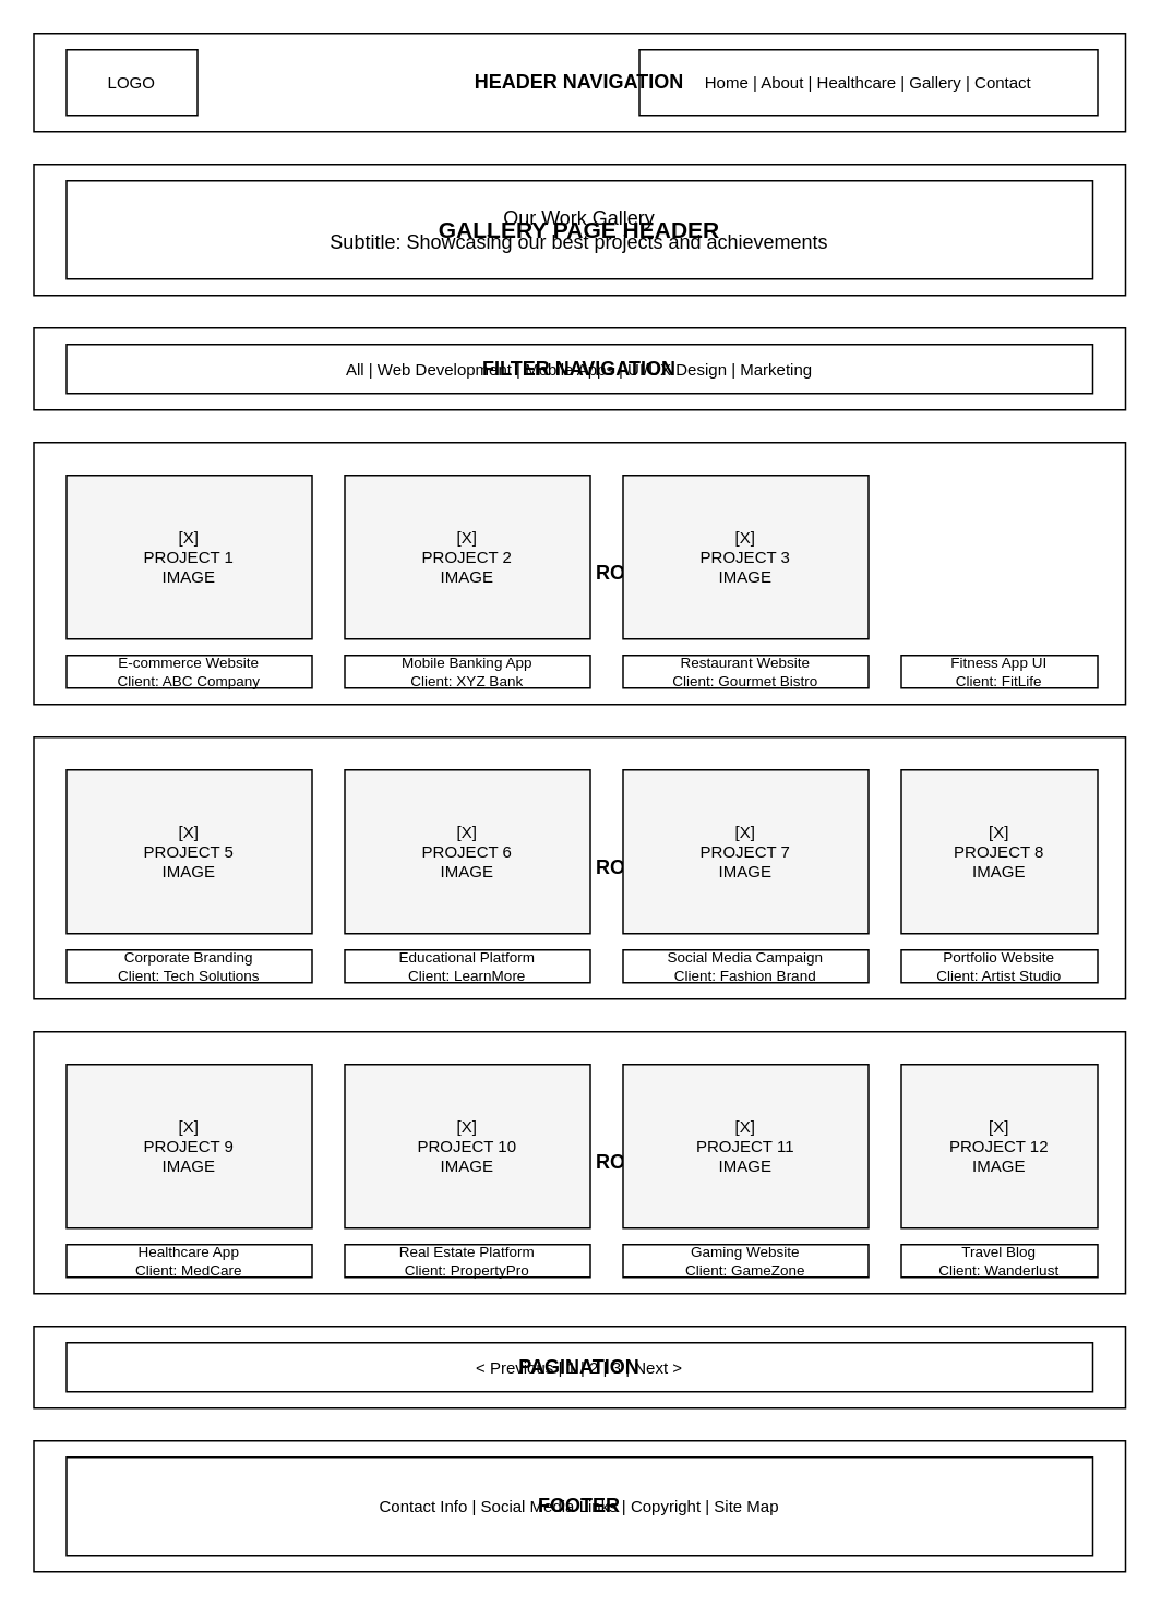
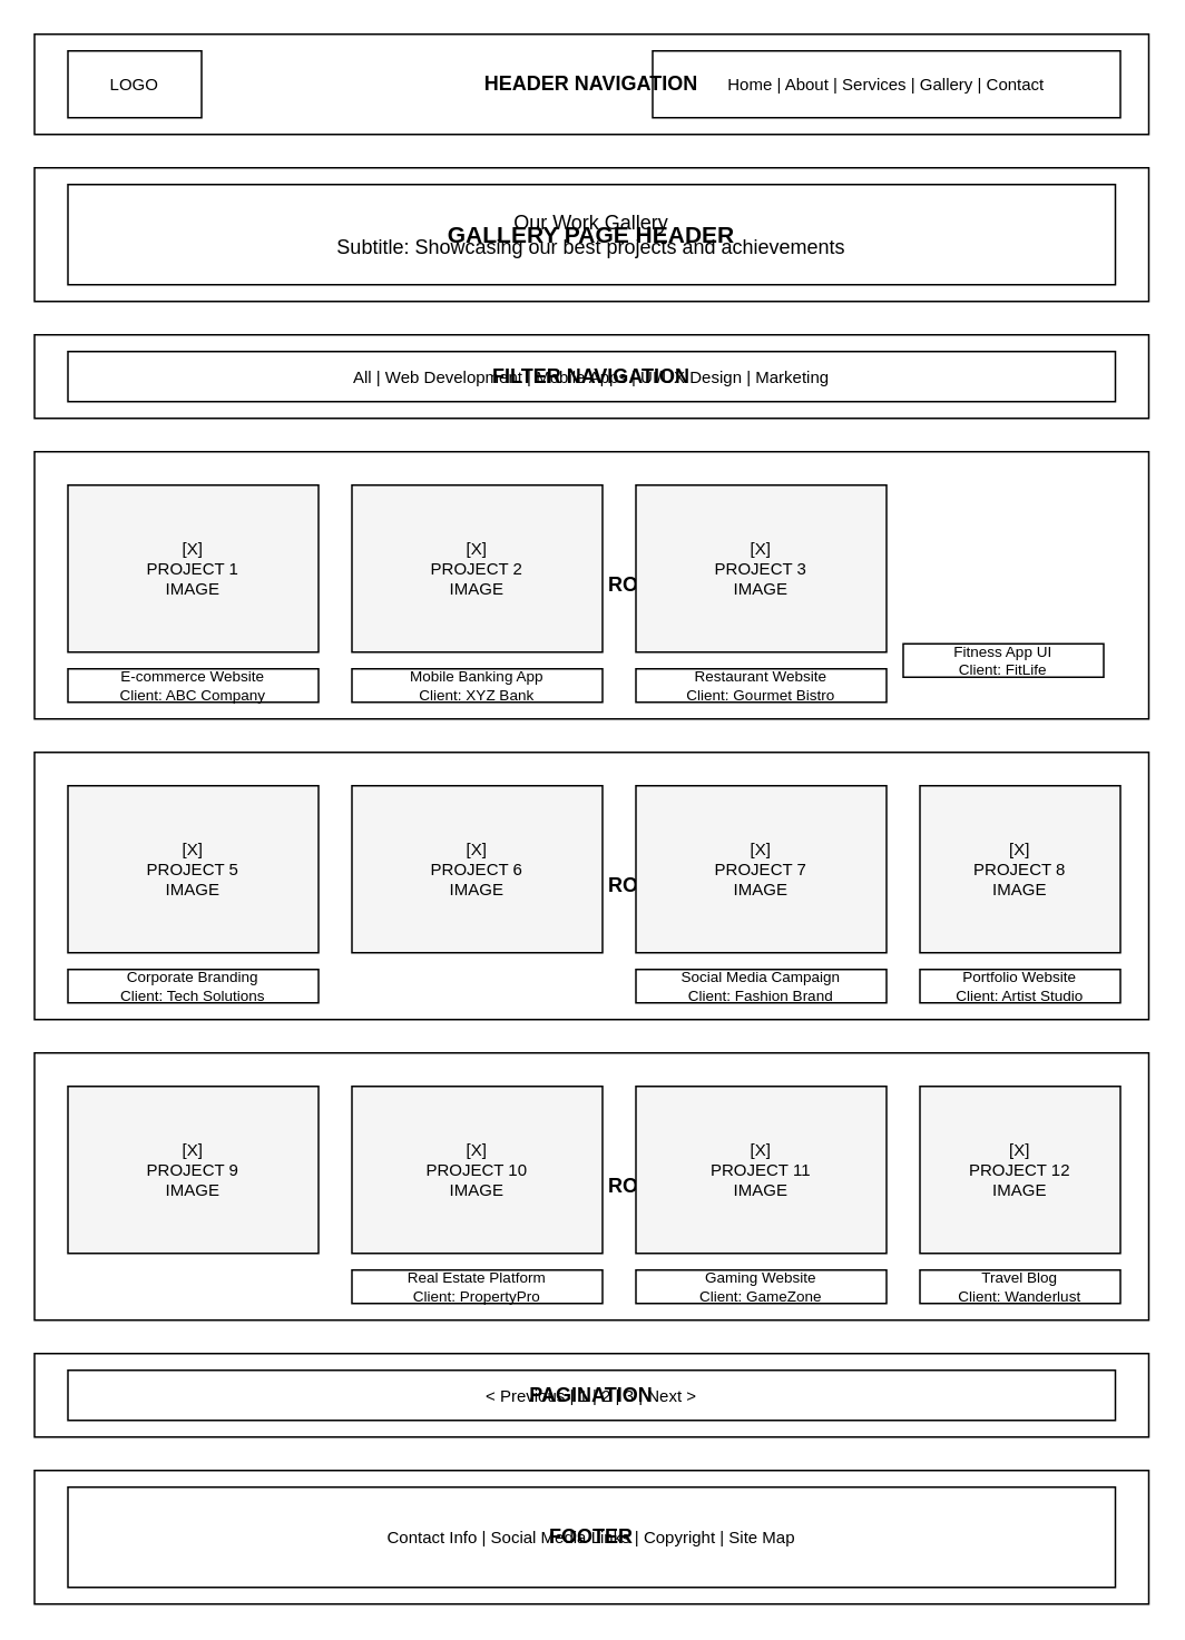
  <mxCell id="0" />
  <mxCell id="1" parent="0" />
  <mxCell id="2" value="HEADER NAVIGATION" style="rounded=0;whiteSpace=wrap;html=1;fillColor=none;strokeColor=#000000;fontFamily=Arial;fontSize=12;fontStyle=1;align=center;" vertex="1" parent="1"><mxGeometry x="20" y="20" width="667" height="60" as="geometry" /></mxCell>
  <mxCell id="3" value="LOGO" style="rounded=0;whiteSpace=wrap;html=1;fillColor=none;strokeColor=#000000;fontFamily=Arial;fontSize=10;align=center;" vertex="1" parent="1"><mxGeometry x="40" y="30" width="80" height="40" as="geometry" /></mxCell>
- <mxCell id="4" value="Home | About | Healthcare | Gallery | Contact" style="rounded=0;whiteSpace=wrap;html=1;fillColor=none;strokeColor=#000000;fontFamily=Arial;fontSize=10;align=center;" vertex="1" parent="1"><mxGeometry x="390" y="30" width="280" height="40" as="geometry" /></mxCell>
+ <mxCell id="4" value="Home | About | Services | Gallery | Contact" style="rounded=0;whiteSpace=wrap;html=1;fillColor=none;strokeColor=#000000;fontFamily=Arial;fontSize=10;align=center;" vertex="1" parent="1"><mxGeometry x="390" y="30" width="280" height="40" as="geometry" /></mxCell>
  <mxCell id="5" value="GALLERY PAGE HEADER" style="rounded=0;whiteSpace=wrap;html=1;fillColor=none;strokeColor=#000000;fontFamily=Arial;fontSize=14;fontStyle=1;align=center;" vertex="1" parent="1"><mxGeometry x="20" y="100" width="667" height="80" as="geometry" /></mxCell>
  <mxCell id="6" value="Our Work Gallery&#10;Subtitle: Showcasing our best projects and achievements" style="rounded=0;whiteSpace=wrap;html=1;fillColor=none;strokeColor=#000000;fontFamily=Arial;fontSize=12;align=center;" vertex="1" parent="1"><mxGeometry x="40" y="110" width="627" height="60" as="geometry" /></mxCell>
  <mxCell id="7" value="FILTER NAVIGATION" style="rounded=0;whiteSpace=wrap;html=1;fillColor=none;strokeColor=#000000;fontFamily=Arial;fontSize=12;fontStyle=1;align=center;" vertex="1" parent="1"><mxGeometry x="20" y="200" width="667" height="50" as="geometry" /></mxCell>
  <mxCell id="8" value="All | Web Development | Mobile Apps | UI/UX Design | Marketing" style="rounded=0;whiteSpace=wrap;html=1;fillColor=none;strokeColor=#000000;fontFamily=Arial;fontSize=10;align=center;" vertex="1" parent="1"><mxGeometry x="40" y="210" width="627" height="30" as="geometry" /></mxCell>
  <mxCell id="9" value="GALLERY ROW 1" style="rounded=0;whiteSpace=wrap;html=1;fillColor=none;strokeColor=#000000;fontFamily=Arial;fontSize=12;fontStyle=1;align=center;" vertex="1" parent="1"><mxGeometry x="20" y="270" width="667" height="160" as="geometry" /></mxCell>
  <mxCell id="10" value="[X]&#10;PROJECT 1&#10;IMAGE" style="rounded=0;whiteSpace=wrap;html=1;fillColor=#f5f5f5;strokeColor=#000000;fontFamily=Arial;fontSize=10;align=center;" vertex="1" parent="1"><mxGeometry x="40" y="290" width="150" height="100" as="geometry" /></mxCell>
  <mxCell id="11" value="E-commerce Website&#10;Client: ABC Company" style="rounded=0;whiteSpace=wrap;html=1;fillColor=none;strokeColor=#000000;fontFamily=Arial;fontSize=9;align=center;" vertex="1" parent="1"><mxGeometry x="40" y="400" width="150" height="20" as="geometry" /></mxCell>
  <mxCell id="12" value="[X]&#10;PROJECT 2&#10;IMAGE" style="rounded=0;whiteSpace=wrap;html=1;fillColor=#f5f5f5;strokeColor=#000000;fontFamily=Arial;fontSize=10;align=center;" vertex="1" parent="1"><mxGeometry x="210" y="290" width="150" height="100" as="geometry" /></mxCell>
  <mxCell id="13" value="Mobile Banking App&#10;Client: XYZ Bank" style="rounded=0;whiteSpace=wrap;html=1;fillColor=none;strokeColor=#000000;fontFamily=Arial;fontSize=9;align=center;" vertex="1" parent="1"><mxGeometry x="210" y="400" width="150" height="20" as="geometry" /></mxCell>
  <mxCell id="14" value="[X]&#10;PROJECT 3&#10;IMAGE" style="rounded=0;whiteSpace=wrap;html=1;fillColor=#f5f5f5;strokeColor=#000000;fontFamily=Arial;fontSize=10;align=center;" vertex="1" parent="1"><mxGeometry x="380" y="290" width="150" height="100" as="geometry" /></mxCell>
  <mxCell id="15" value="Restaurant Website&#10;Client: Gourmet Bistro" style="rounded=0;whiteSpace=wrap;html=1;fillColor=none;strokeColor=#000000;fontFamily=Arial;fontSize=9;align=center;" vertex="1" parent="1"><mxGeometry x="380" y="400" width="150" height="20" as="geometry" /></mxCell>
- <mxCell id="16" value="Fitness App UI&#10;Client: FitLife" style="rounded=0;whiteSpace=wrap;html=1;fillColor=none;strokeColor=#000000;fontFamily=Arial;fontSize=9;align=center;" vertex="1" parent="1"><mxGeometry x="550" y="400" width="120" height="20" as="geometry" /></mxCell>
+ <mxCell id="16" value="Fitness App UI&#10;Client: FitLife" style="rounded=0;whiteSpace=wrap;html=1;fillColor=none;strokeColor=#000000;fontFamily=Arial;fontSize=9;align=center;" vertex="1" parent="1"><mxGeometry x="540" y="385" width="120" height="20" as="geometry" /></mxCell>
  <mxCell id="17" value="GALLERY ROW 2" style="rounded=0;whiteSpace=wrap;html=1;fillColor=none;strokeColor=#000000;fontFamily=Arial;fontSize=12;fontStyle=1;align=center;" vertex="1" parent="1"><mxGeometry x="20" y="450" width="667" height="160" as="geometry" /></mxCell>
  <mxCell id="18" value="[X]&#10;PROJECT 5&#10;IMAGE" style="rounded=0;whiteSpace=wrap;html=1;fillColor=#f5f5f5;strokeColor=#000000;fontFamily=Arial;fontSize=10;align=center;" vertex="1" parent="1"><mxGeometry x="40" y="470" width="150" height="100" as="geometry" /></mxCell>
  <mxCell id="19" value="Corporate Branding&#10;Client: Tech Solutions" style="rounded=0;whiteSpace=wrap;html=1;fillColor=none;strokeColor=#000000;fontFamily=Arial;fontSize=9;align=center;" vertex="1" parent="1"><mxGeometry x="40" y="580" width="150" height="20" as="geometry" /></mxCell>
  <mxCell id="20" value="[X]&#10;PROJECT 6&#10;IMAGE" style="rounded=0;whiteSpace=wrap;html=1;fillColor=#f5f5f5;strokeColor=#000000;fontFamily=Arial;fontSize=10;align=center;" vertex="1" parent="1"><mxGeometry x="210" y="470" width="150" height="100" as="geometry" /></mxCell>
- <mxCell id="21" value="Educational Platform&#10;Client: LearnMore" style="rounded=0;whiteSpace=wrap;html=1;fillColor=none;strokeColor=#000000;fontFamily=Arial;fontSize=9;align=center;" vertex="1" parent="1"><mxGeometry x="210" y="580" width="150" height="20" as="geometry" /></mxCell>
  <mxCell id="22" value="[X]&#10;PROJECT 7&#10;IMAGE" style="rounded=0;whiteSpace=wrap;html=1;fillColor=#f5f5f5;strokeColor=#000000;fontFamily=Arial;fontSize=10;align=center;" vertex="1" parent="1"><mxGeometry x="380" y="470" width="150" height="100" as="geometry" /></mxCell>
  <mxCell id="23" value="Social Media Campaign&#10;Client: Fashion Brand" style="rounded=0;whiteSpace=wrap;html=1;fillColor=none;strokeColor=#000000;fontFamily=Arial;fontSize=9;align=center;" vertex="1" parent="1"><mxGeometry x="380" y="580" width="150" height="20" as="geometry" /></mxCell>
  <mxCell id="24" value="[X]&#10;PROJECT 8&#10;IMAGE" style="rounded=0;whiteSpace=wrap;html=1;fillColor=#f5f5f5;strokeColor=#000000;fontFamily=Arial;fontSize=10;align=center;" vertex="1" parent="1"><mxGeometry x="550" y="470" width="120" height="100" as="geometry" /></mxCell>
  <mxCell id="25" value="Portfolio Website&#10;Client: Artist Studio" style="rounded=0;whiteSpace=wrap;html=1;fillColor=none;strokeColor=#000000;fontFamily=Arial;fontSize=9;align=center;" vertex="1" parent="1"><mxGeometry x="550" y="580" width="120" height="20" as="geometry" /></mxCell>
  <mxCell id="26" value="GALLERY ROW 3" style="rounded=0;whiteSpace=wrap;html=1;fillColor=none;strokeColor=#000000;fontFamily=Arial;fontSize=12;fontStyle=1;align=center;" vertex="1" parent="1"><mxGeometry x="20" y="630" width="667" height="160" as="geometry" /></mxCell>
  <mxCell id="27" value="[X]&#10;PROJECT 9&#10;IMAGE" style="rounded=0;whiteSpace=wrap;html=1;fillColor=#f5f5f5;strokeColor=#000000;fontFamily=Arial;fontSize=10;align=center;" vertex="1" parent="1"><mxGeometry x="40" y="650" width="150" height="100" as="geometry" /></mxCell>
- <mxCell id="28" value="Healthcare App&#10;Client: MedCare" style="rounded=0;whiteSpace=wrap;html=1;fillColor=none;strokeColor=#000000;fontFamily=Arial;fontSize=9;align=center;" vertex="1" parent="1"><mxGeometry x="40" y="760" width="150" height="20" as="geometry" /></mxCell>
  <mxCell id="29" value="[X]&#10;PROJECT 10&#10;IMAGE" style="rounded=0;whiteSpace=wrap;html=1;fillColor=#f5f5f5;strokeColor=#000000;fontFamily=Arial;fontSize=10;align=center;" vertex="1" parent="1"><mxGeometry x="210" y="650" width="150" height="100" as="geometry" /></mxCell>
  <mxCell id="30" value="Real Estate Platform&#10;Client: PropertyPro" style="rounded=0;whiteSpace=wrap;html=1;fillColor=none;strokeColor=#000000;fontFamily=Arial;fontSize=9;align=center;" vertex="1" parent="1"><mxGeometry x="210" y="760" width="150" height="20" as="geometry" /></mxCell>
  <mxCell id="31" value="[X]&#10;PROJECT 11&#10;IMAGE" style="rounded=0;whiteSpace=wrap;html=1;fillColor=#f5f5f5;strokeColor=#000000;fontFamily=Arial;fontSize=10;align=center;" vertex="1" parent="1"><mxGeometry x="380" y="650" width="150" height="100" as="geometry" /></mxCell>
  <mxCell id="32" value="Gaming Website&#10;Client: GameZone" style="rounded=0;whiteSpace=wrap;html=1;fillColor=none;strokeColor=#000000;fontFamily=Arial;fontSize=9;align=center;" vertex="1" parent="1"><mxGeometry x="380" y="760" width="150" height="20" as="geometry" /></mxCell>
  <mxCell id="33" value="[X]&#10;PROJECT 12&#10;IMAGE" style="rounded=0;whiteSpace=wrap;html=1;fillColor=#f5f5f5;strokeColor=#000000;fontFamily=Arial;fontSize=10;align=center;" vertex="1" parent="1"><mxGeometry x="550" y="650" width="120" height="100" as="geometry" /></mxCell>
  <mxCell id="34" value="Travel Blog&#10;Client: Wanderlust" style="rounded=0;whiteSpace=wrap;html=1;fillColor=none;strokeColor=#000000;fontFamily=Arial;fontSize=9;align=center;" vertex="1" parent="1"><mxGeometry x="550" y="760" width="120" height="20" as="geometry" /></mxCell>
  <mxCell id="35" value="PAGINATION" style="rounded=0;whiteSpace=wrap;html=1;fillColor=none;strokeColor=#000000;fontFamily=Arial;fontSize=12;fontStyle=1;align=center;" vertex="1" parent="1"><mxGeometry x="20" y="810" width="667" height="50" as="geometry" /></mxCell>
  <mxCell id="36" value="&lt; Previous | 1 | 2 | 3 | Next &gt;" style="rounded=0;whiteSpace=wrap;html=1;fillColor=none;strokeColor=#000000;fontFamily=Arial;fontSize=10;align=center;" vertex="1" parent="1"><mxGeometry x="40" y="820" width="627" height="30" as="geometry" /></mxCell>
  <mxCell id="37" value="FOOTER" style="rounded=0;whiteSpace=wrap;html=1;fillColor=none;strokeColor=#000000;fontFamily=Arial;fontSize=12;fontStyle=1;align=center;" vertex="1" parent="1"><mxGeometry x="20" y="880" width="667" height="80" as="geometry" /></mxCell>
  <mxCell id="38" value="Contact Info | Social Media Links | Copyright | Site Map" style="rounded=0;whiteSpace=wrap;html=1;fillColor=none;strokeColor=#000000;fontFamily=Arial;fontSize=10;align=center;" vertex="1" parent="1"><mxGeometry x="40" y="890" width="627" height="60" as="geometry" /></mxCell>
